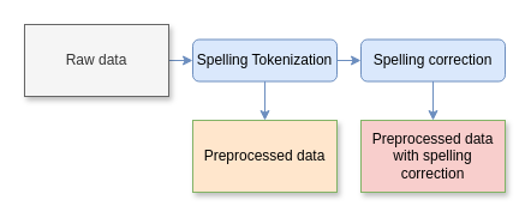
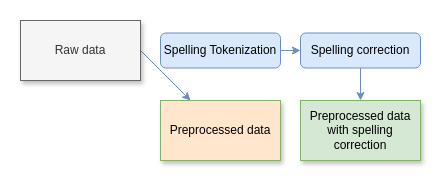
  <mxCell id="0" />
  <mxCell id="1" parent="0" />
- <mxCell id="2" style="edgeStyle=none;html=1;exitX=1;exitY=0.5;exitDx=0;exitDy=0;fillColor=#dae8fc;strokeColor=#6c8ebf;" edge="1" parent="1" source="3" target="6"><mxGeometry relative="1" as="geometry" /></mxCell>
+ <mxCell id="2" style="edgeStyle=none;html=1;exitX=1;exitY=0.5;exitDx=0;exitDy=0;fillColor=#dae8fc;strokeColor=#6c8ebf;" edge="1" parent="1" source="3" target="9"><mxGeometry relative="1" as="geometry" /></mxCell>
  <mxCell id="3" value="Raw data" style="whiteSpace=wrap;html=1;rounded=1;arcSize=0;glass=0;shadow=1;fillColor=#f5f5f5;strokeColor=#666666;fontColor=#333333;" vertex="1" parent="1"><mxGeometry x="20" y="20" width="120" height="60" as="geometry" /></mxCell>
  <mxCell id="4" value="" style="edgeStyle=none;html=1;fillColor=#dae8fc;strokeColor=#6c8ebf;" edge="1" parent="1" source="6" target="8"><mxGeometry relative="1" as="geometry" /></mxCell>
- <mxCell id="5" value="" style="edgeStyle=none;html=1;fillColor=#dae8fc;strokeColor=#6c8ebf;" edge="1" parent="1" source="6" target="9"><mxGeometry relative="1" as="geometry" /></mxCell>
  <mxCell id="6" value="Spelling Tokenization" style="whiteSpace=wrap;html=1;rounded=1;fillColor=#dae8fc;strokeColor=#6c8ebf;" vertex="1" parent="1"><mxGeometry x="160" y="32.5" width="120" height="35" as="geometry" /></mxCell>
  <mxCell id="7" value="" style="edgeStyle=none;html=1;fillColor=#dae8fc;strokeColor=#6c8ebf;" edge="1" parent="1" source="8" target="10"><mxGeometry relative="1" as="geometry" /></mxCell>
  <mxCell id="8" value="Spelling correction" style="whiteSpace=wrap;html=1;rounded=1;fillColor=#dae8fc;strokeColor=#6c8ebf;" vertex="1" parent="1"><mxGeometry x="300" y="32.5" width="120" height="35" as="geometry" /></mxCell>
  <mxCell id="9" value="Preprocessed data" style="whiteSpace=wrap;html=1;rounded=1;arcSize=0;glass=0;shadow=1;fillColor=#ffe6cc;strokeColor=#82b366;" vertex="1" parent="1"><mxGeometry x="160" y="100" width="120" height="60" as="geometry" /></mxCell>
- <mxCell id="10" value="Preprocessed data&lt;br&gt;with spelling&lt;br&gt;correction" style="whiteSpace=wrap;html=1;rounded=1;arcSize=0;glass=0;shadow=1;fillColor=#f8cecc;strokeColor=#82b366;" vertex="1" parent="1"><mxGeometry x="300" y="100" width="120" height="60" as="geometry" /></mxCell>
+ <mxCell id="10" value="Preprocessed data&lt;br&gt;with spelling&lt;br&gt;correction" style="whiteSpace=wrap;html=1;rounded=1;arcSize=0;glass=0;shadow=1;fillColor=#d5e8d4;strokeColor=#82b366;" vertex="1" parent="1"><mxGeometry x="300" y="100" width="120" height="60" as="geometry" /></mxCell>
